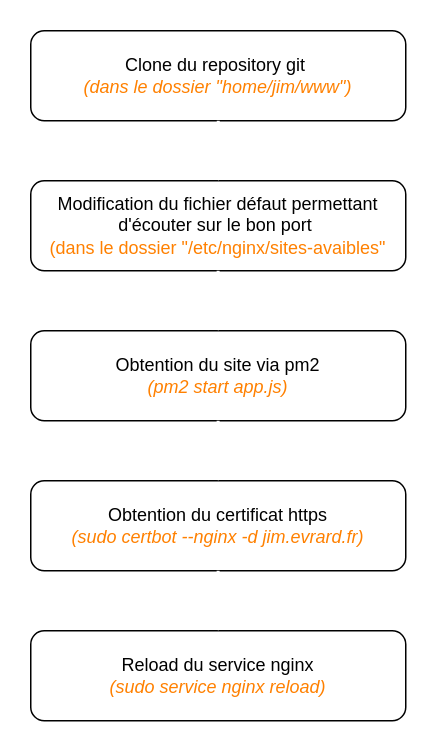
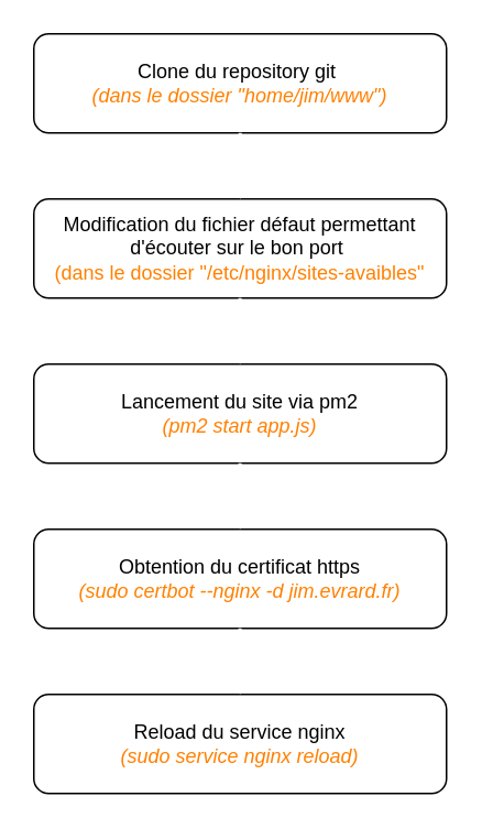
  <mxCell id="0" />
  <mxCell id="1" parent="0" />
  <mxCell id="2" value="Clone du repository git&amp;nbsp;&lt;br&gt;&lt;font color=&quot;#ff8000&quot;&gt;&lt;i&gt;(dans le dossier &quot;home/jim/www&quot;)&lt;/i&gt;&lt;/font&gt;" style="rounded=1;whiteSpace=wrap;html=1;" parent="1" vertex="1"><mxGeometry x="20" y="20" width="250" height="60" as="geometry" /></mxCell>
  <mxCell id="3" value="Obtention du certificat https&lt;br&gt;&lt;i&gt;&lt;font color=&quot;#ff8000&quot;&gt;(sudo certbot --nginx -d jim.evrard.fr)&lt;/font&gt;&lt;/i&gt;" style="rounded=1;whiteSpace=wrap;html=1;" parent="1" vertex="1"><mxGeometry x="20" y="320" width="250" height="60" as="geometry" /></mxCell>
  <mxCell id="4" value="Modification du fichier défaut permettant d'écouter sur le bon port&amp;nbsp;&lt;br&gt;&lt;font color=&quot;#ff8000&quot;&gt;(dans le dossier &quot;/etc/nginx/sites-avaibles&quot;&lt;/font&gt;" style="rounded=1;whiteSpace=wrap;html=1;" parent="1" vertex="1"><mxGeometry x="20" y="120" width="250" height="60" as="geometry" /></mxCell>
- <mxCell id="5" value="Obtention du site via pm2&lt;br&gt;&lt;i&gt;&lt;font color=&quot;#ff8000&quot;&gt;(pm2 start app.js)&lt;/font&gt;&lt;/i&gt;" style="rounded=1;whiteSpace=wrap;html=1;" parent="1" vertex="1"><mxGeometry x="20" y="220" width="250" height="60" as="geometry" /></mxCell>
+ <mxCell id="5" value="Lancement du site via pm2&lt;br&gt;&lt;i&gt;&lt;font color=&quot;#ff8000&quot;&gt;(pm2 start app.js)&lt;/font&gt;&lt;/i&gt;" style="rounded=1;whiteSpace=wrap;html=1;" parent="1" vertex="1"><mxGeometry x="20" y="220" width="250" height="60" as="geometry" /></mxCell>
  <mxCell id="6" value="Reload du service nginx&lt;br&gt;&lt;font color=&quot;#ff8000&quot;&gt;&lt;i&gt;(sudo service nginx reload)&lt;/i&gt;&lt;/font&gt;" style="rounded=1;whiteSpace=wrap;html=1;" parent="1" vertex="1"><mxGeometry x="20" y="420" width="250" height="60" as="geometry" /></mxCell>
  <mxCell id="7" value="" style="endArrow=classic;html=1;rounded=1;entryX=0.5;entryY=0;entryDx=0;entryDy=0;exitX=0.5;exitY=1;exitDx=0;exitDy=0;strokeColor=#FFFFFF;strokeWidth=2;" edge="1" parent="1" source="2" target="4"><mxGeometry width="50" height="50" relative="1" as="geometry"><mxPoint x="134" y="80" as="sourcePoint" /><mxPoint x="184" y="30" as="targetPoint" /></mxGeometry></mxCell>
  <mxCell id="8" value="" style="endArrow=classic;html=1;rounded=1;entryX=0.5;entryY=0;entryDx=0;entryDy=0;exitX=0.5;exitY=1;exitDx=0;exitDy=0;strokeColor=#FFFFFF;strokeWidth=2;" edge="1" parent="1"><mxGeometry width="50" height="50" relative="1" as="geometry"><mxPoint x="144.91" y="180" as="sourcePoint" /><mxPoint x="144.91" y="220" as="targetPoint" /></mxGeometry></mxCell>
  <mxCell id="9" value="" style="endArrow=classic;html=1;rounded=1;entryX=0.5;entryY=0;entryDx=0;entryDy=0;exitX=0.5;exitY=1;exitDx=0;exitDy=0;strokeColor=#FFFFFF;strokeWidth=2;" edge="1" parent="1"><mxGeometry width="50" height="50" relative="1" as="geometry"><mxPoint x="144.91" y="280" as="sourcePoint" /><mxPoint x="144.91" y="320" as="targetPoint" /></mxGeometry></mxCell>
  <mxCell id="10" value="" style="endArrow=classic;html=1;rounded=1;entryX=0.5;entryY=0;entryDx=0;entryDy=0;exitX=0.5;exitY=1;exitDx=0;exitDy=0;strokeColor=#FFFFFF;strokeWidth=2;" edge="1" parent="1"><mxGeometry width="50" height="50" relative="1" as="geometry"><mxPoint x="144.91" y="380" as="sourcePoint" /><mxPoint x="144.91" y="420" as="targetPoint" /></mxGeometry></mxCell>
